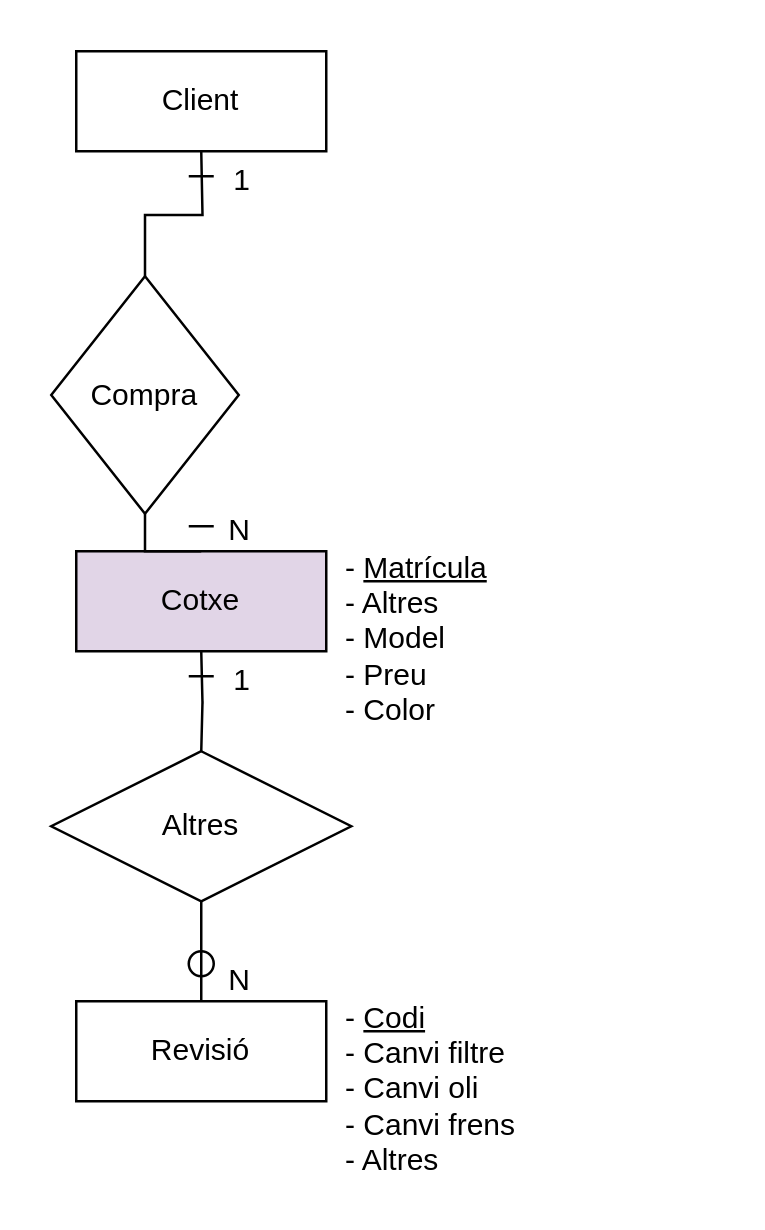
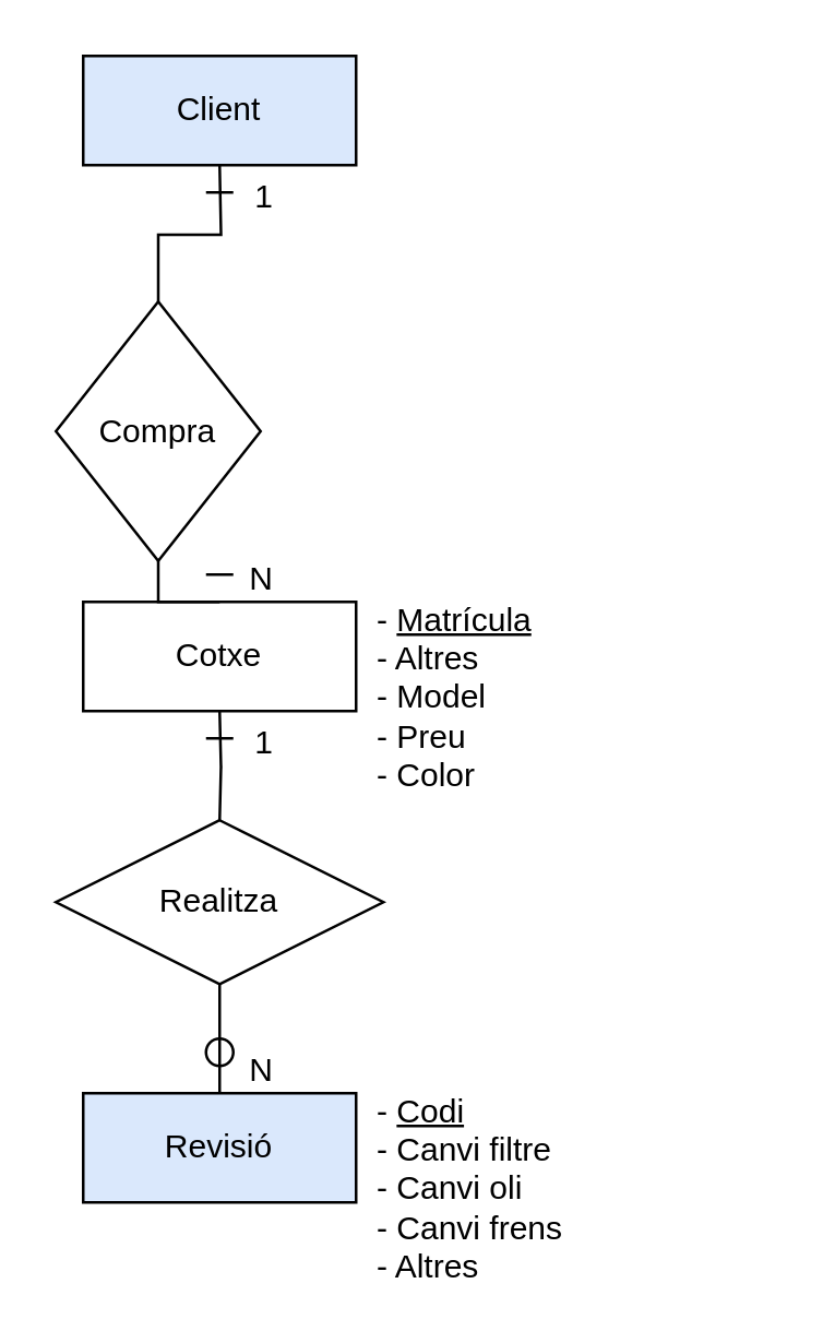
  <mxCell id="0" />
  <mxCell id="1" parent="0" />
- <mxCell id="2" value="Client" style="whiteSpace=wrap;html=1;align=center;" parent="1" vertex="1"><mxGeometry x="30" y="20" width="100" height="40" as="geometry" /></mxCell>
- <mxCell id="3" value="Cotxe" style="whiteSpace=wrap;html=1;align=center;fillColor=#e1d5e7;" parent="1" vertex="1"><mxGeometry x="30" y="220" width="100" height="40" as="geometry" /></mxCell>
+ <mxCell id="2" value="Client" style="whiteSpace=wrap;html=1;align=center;fillColor=#dae8fc;" parent="1" vertex="1"><mxGeometry x="30" y="20" width="100" height="40" as="geometry" /></mxCell>
+ <mxCell id="3" value="Cotxe" style="whiteSpace=wrap;html=1;align=center;" parent="1" vertex="1"><mxGeometry x="30" y="220" width="100" height="40" as="geometry" /></mxCell>
  <mxCell id="4" value="" style="endArrow=none;html=1;rounded=0;strokeColor=default;" parent="1" edge="1"><mxGeometry width="50" height="50" relative="1" as="geometry"><mxPoint x="75" y="270" as="sourcePoint" /><mxPoint x="85" y="270" as="targetPoint" /></mxGeometry></mxCell>
  <mxCell id="5" style="edgeStyle=orthogonalEdgeStyle;rounded=0;orthogonalLoop=1;jettySize=auto;html=1;exitX=0.5;exitY=0;exitDx=0;exitDy=0;entryX=0.5;entryY=1;entryDx=0;entryDy=0;strokeColor=default;endArrow=none;endFill=0;" parent="1" target="6" edge="1"><mxGeometry relative="1" as="geometry"><mxPoint x="80" y="220" as="sourcePoint" /></mxGeometry></mxCell>
  <mxCell id="6" value="Compra" style="shape=rhombus;perimeter=rhombusPerimeter;whiteSpace=wrap;html=1;align=center;" parent="1" vertex="1"><mxGeometry x="20" y="110" width="75" height="95" as="geometry" /></mxCell>
  <mxCell id="7" value="" style="endArrow=none;html=1;rounded=0;strokeColor=default;" parent="1" edge="1"><mxGeometry width="50" height="50" relative="1" as="geometry"><mxPoint x="85" y="210" as="sourcePoint" /><mxPoint x="75" y="210" as="targetPoint" /></mxGeometry></mxCell>
  <mxCell id="8" value="" style="endArrow=none;html=1;rounded=0;strokeColor=default;" parent="1" edge="1"><mxGeometry width="50" height="50" relative="1" as="geometry"><mxPoint x="75" y="70" as="sourcePoint" /><mxPoint x="85" y="70" as="targetPoint" /></mxGeometry></mxCell>
  <mxCell id="9" value="1" style="resizable=0;html=1;align=right;verticalAlign=bottom;fillColor=none;" parent="1" connectable="0" vertex="1"><mxGeometry x="100" y="80.004" as="geometry" /></mxCell>
  <mxCell id="10" value="" style="edgeStyle=orthogonalEdgeStyle;rounded=0;orthogonalLoop=1;jettySize=auto;html=1;exitX=0.5;exitY=1;exitDx=0;exitDy=0;entryX=0.5;entryY=0;entryDx=0;entryDy=0;strokeColor=default;endArrow=none;endFill=0;" parent="1" target="6" edge="1"><mxGeometry relative="1" as="geometry"><mxPoint x="80" y="60" as="sourcePoint" /><mxPoint x="80" y="70" as="targetPoint" /></mxGeometry></mxCell>
  <mxCell id="11" value="N" style="resizable=0;html=1;align=right;verticalAlign=bottom;fillColor=none;" parent="1" connectable="0" vertex="1"><mxGeometry x="100" y="220.004" as="geometry" /></mxCell>
- <mxCell id="12" value="Revisió" style="whiteSpace=wrap;html=1;align=center;" parent="1" vertex="1"><mxGeometry x="30" y="400" width="100" height="40" as="geometry" /></mxCell>
- <mxCell id="13" value="Altres" style="shape=rhombus;perimeter=rhombusPerimeter;whiteSpace=wrap;html=1;align=center;" parent="1" vertex="1"><mxGeometry x="20" y="300" width="120" height="60" as="geometry" /></mxCell>
+ <mxCell id="12" value="Revisió" style="whiteSpace=wrap;html=1;align=center;fillColor=#dae8fc;" parent="1" vertex="1"><mxGeometry x="30" y="400" width="100" height="40" as="geometry" /></mxCell>
+ <mxCell id="13" value="Realitza" style="shape=rhombus;perimeter=rhombusPerimeter;whiteSpace=wrap;html=1;align=center;" parent="1" vertex="1"><mxGeometry x="20" y="300" width="120" height="60" as="geometry" /></mxCell>
  <mxCell id="14" value="N" style="resizable=0;html=1;align=right;verticalAlign=bottom;fillColor=none;" parent="1" connectable="0" vertex="1"><mxGeometry x="100" y="400.004" as="geometry" /></mxCell>
  <mxCell id="15" value="1" style="resizable=0;html=1;align=right;verticalAlign=bottom;fillColor=none;" parent="1" connectable="0" vertex="1"><mxGeometry x="100" y="280.004" as="geometry" /></mxCell>
  <mxCell id="16" value="&lt;div&gt;- &lt;u&gt;Matrícula&lt;/u&gt;&lt;/div&gt;&lt;div&gt;- Altres&lt;/div&gt;&lt;div&gt;- Model&lt;/div&gt;&lt;div&gt;- Preu&lt;/div&gt;&lt;div&gt;- Color&lt;br&gt;&lt;u&gt;&lt;/u&gt;&lt;/div&gt;" style="text;html=1;strokeColor=none;fillColor=none;align=left;verticalAlign=middle;whiteSpace=wrap;rounded=0;imageVerticalAlign=top;perimeter=none;" parent="1" vertex="1"><mxGeometry x="136" y="220" width="140" height="70" as="geometry" /></mxCell>
  <mxCell id="17" value="&lt;div&gt;- &lt;u&gt;Codi&lt;br&gt;&lt;/u&gt;&lt;/div&gt;&lt;div&gt;- Canvi filtre&lt;u&gt;&lt;br&gt;&lt;/u&gt;&lt;div&gt;- Canvi oli&lt;u&gt;&lt;br&gt;&lt;/u&gt;&lt;div&gt;- Canvi frens&lt;/div&gt;&lt;div&gt;- Altres&lt;br&gt;&lt;/div&gt;&lt;/div&gt;&lt;/div&gt;" style="text;html=1;strokeColor=none;fillColor=none;align=left;verticalAlign=middle;whiteSpace=wrap;rounded=0;imageVerticalAlign=top;perimeter=none;" parent="1" vertex="1"><mxGeometry x="136" y="400" width="148" height="70" as="geometry" /></mxCell>
  <mxCell id="18" value="" style="ellipse;whiteSpace=wrap;html=1;aspect=fixed;fillColor=none;strokeColor=default;" parent="1" vertex="1"><mxGeometry x="75" y="380" width="10" height="10" as="geometry" /></mxCell>
  <mxCell id="19" style="edgeStyle=orthogonalEdgeStyle;rounded=0;orthogonalLoop=1;jettySize=auto;html=1;strokeColor=default;endArrow=none;endFill=0;" edge="1" parent="1"><mxGeometry relative="1" as="geometry"><mxPoint x="80" y="300" as="sourcePoint" /><mxPoint x="80" y="260" as="targetPoint" /></mxGeometry></mxCell>
  <mxCell id="20" style="edgeStyle=orthogonalEdgeStyle;rounded=0;orthogonalLoop=1;jettySize=auto;html=1;strokeColor=default;endArrow=none;endFill=0;exitX=0.5;exitY=0;exitDx=0;exitDy=0;" edge="1" parent="1" source="12"><mxGeometry relative="1" as="geometry"><mxPoint x="90" y="310" as="sourcePoint" /><mxPoint x="80" y="360" as="targetPoint" /></mxGeometry></mxCell>
